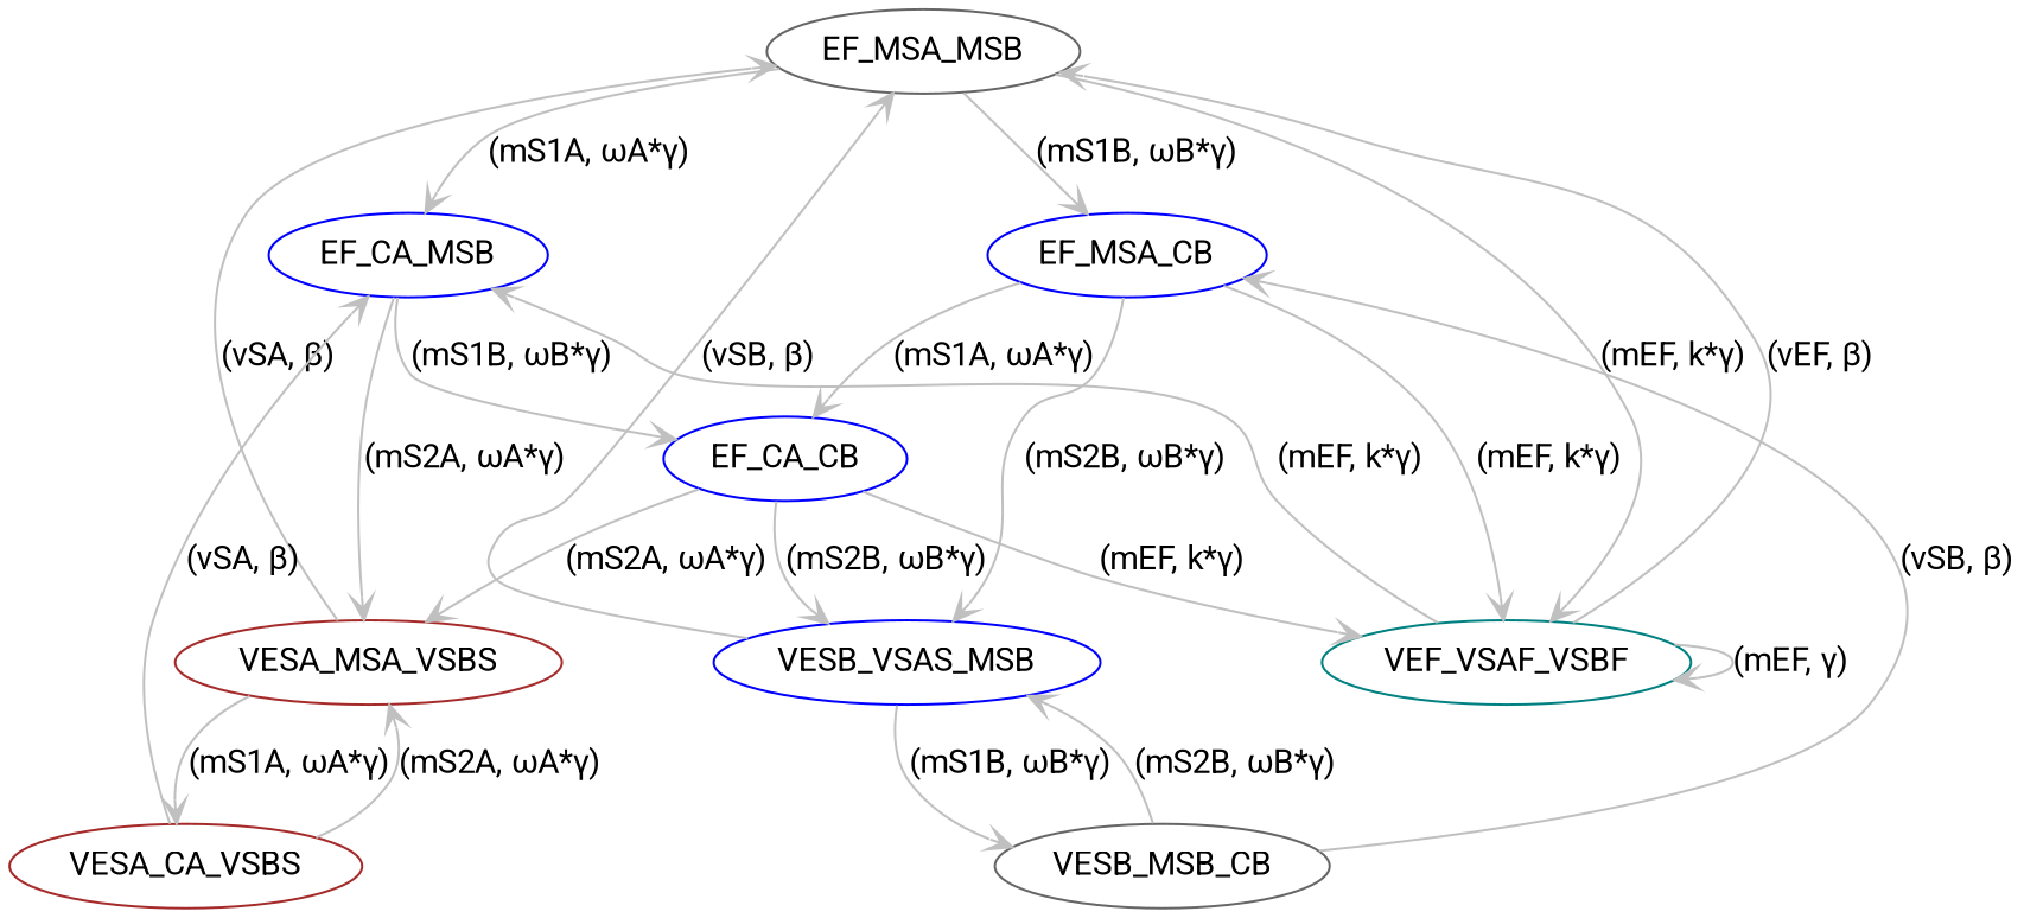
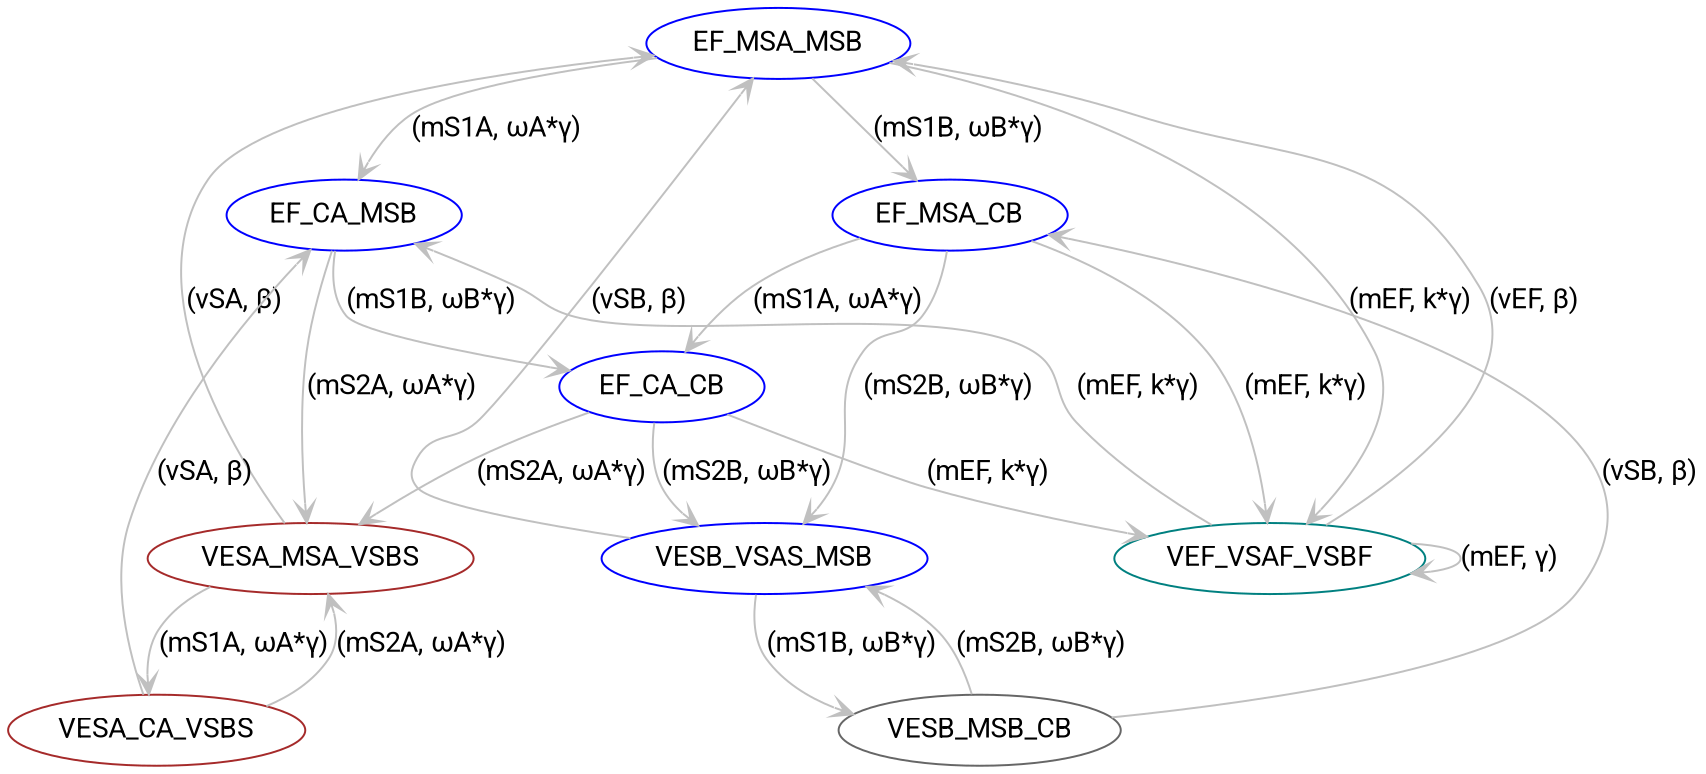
  digraph {
    node [color=blue fontname=Roboto shape=ellipse]
    edge [arrowhead=vee color=gray fontname=Roboto]
-   EF_MSA_MSB [color=gray40]
+   EF_MSA_MSB
    EF_CA_MSB
    EF_MSA_CB
    EF_CA_CB
    VESA_MSA_VSBS [color=brown]
    VESB_VSAS_MSB
    VESA_CA_VSBS [color=brown]
    n8 [color=gray40 label=VESB_MSB_CB]
    VEF_VSAF_VSBF [color=teal]
    subgraph sub_1 {
      rank=same
      EF_MSA_MSB
    }
    subgraph sub_2 {
      rank=same
      EF_CA_MSB
      EF_MSA_CB
    }
    subgraph sub_3 {
      rank=same
      EF_CA_CB
    }
    subgraph sub_4 {
      rank=same
      VESA_MSA_VSBS
      VESB_VSAS_MSB
    }
    subgraph sub_5 {
      rank=same
      VESA_CA_VSBS
      n8
    }
    EF_MSA_MSB -> EF_CA_MSB [label="(mS1A, &omega;A*&gamma;)"]
    EF_MSA_MSB -> EF_MSA_CB [label="(mS1B, &omega;B*&gamma;)"]
    EF_MSA_MSB -> VEF_VSAF_VSBF [label="(mEF, k*&gamma;)"]
    EF_CA_MSB -> EF_CA_CB [label="(mS1B, &omega;B*&gamma;)"]
    EF_CA_MSB -> VESA_MSA_VSBS [label="(mS2A, &omega;A*&gamma;)"]
    EF_MSA_CB -> EF_CA_CB [label="(mS1A, &omega;A*&gamma;)"]
    EF_MSA_CB -> VESB_VSAS_MSB [label="(mS2B, &omega;B*&gamma;)"]
    EF_MSA_CB -> VEF_VSAF_VSBF [label="(mEF, k*&gamma;)"]
    EF_CA_CB -> VESA_MSA_VSBS [label="(mS2A, &omega;A*&gamma;)"]
    EF_CA_CB -> VESB_VSAS_MSB [label="(mS2B, &omega;B*&gamma;)"]
    EF_CA_CB -> VEF_VSAF_VSBF [label="(mEF, k*&gamma;)"]
    VESA_MSA_VSBS -> EF_MSA_MSB [label="(vSA, &beta;)"]
    VESA_MSA_VSBS -> VESA_CA_VSBS [label="(mS1A, &omega;A*&gamma;)"]
    VESB_VSAS_MSB -> EF_MSA_MSB [label="(vSB, &beta;)"]
    VESB_VSAS_MSB -> n8 [label="(mS1B, &omega;B*&gamma;)"]
    VESA_CA_VSBS -> EF_CA_MSB [label="(vSA, &beta;)"]
    VESA_CA_VSBS -> VESA_MSA_VSBS [label="(mS2A, &omega;A*&gamma;)"]
    n8 -> EF_MSA_CB [label="(vSB, &beta;)"]
    n8 -> VESB_VSAS_MSB [label="(mS2B, &omega;B*&gamma;)"]
    VEF_VSAF_VSBF -> EF_MSA_MSB [label="(vEF, &beta;)"]
    VEF_VSAF_VSBF -> EF_CA_MSB [label="(mEF, k*&gamma;)"]
    VEF_VSAF_VSBF -> VEF_VSAF_VSBF [label="(mEF, &gamma;)"]
  }
